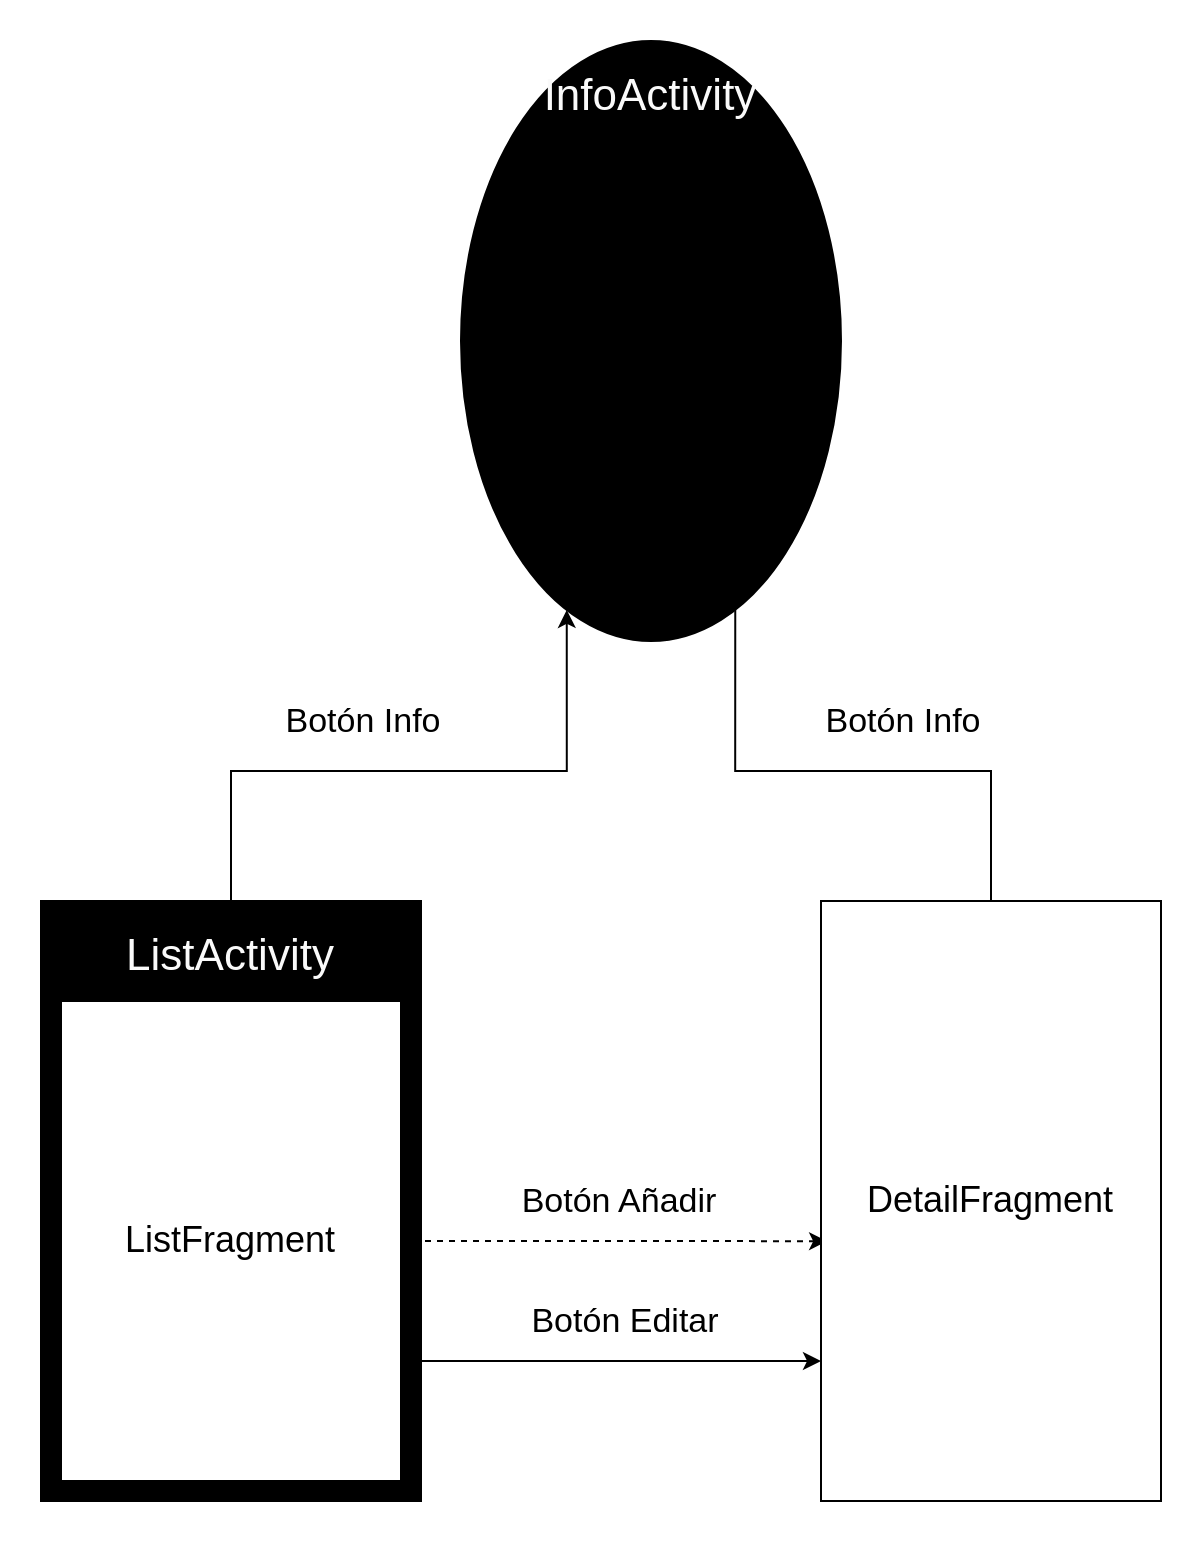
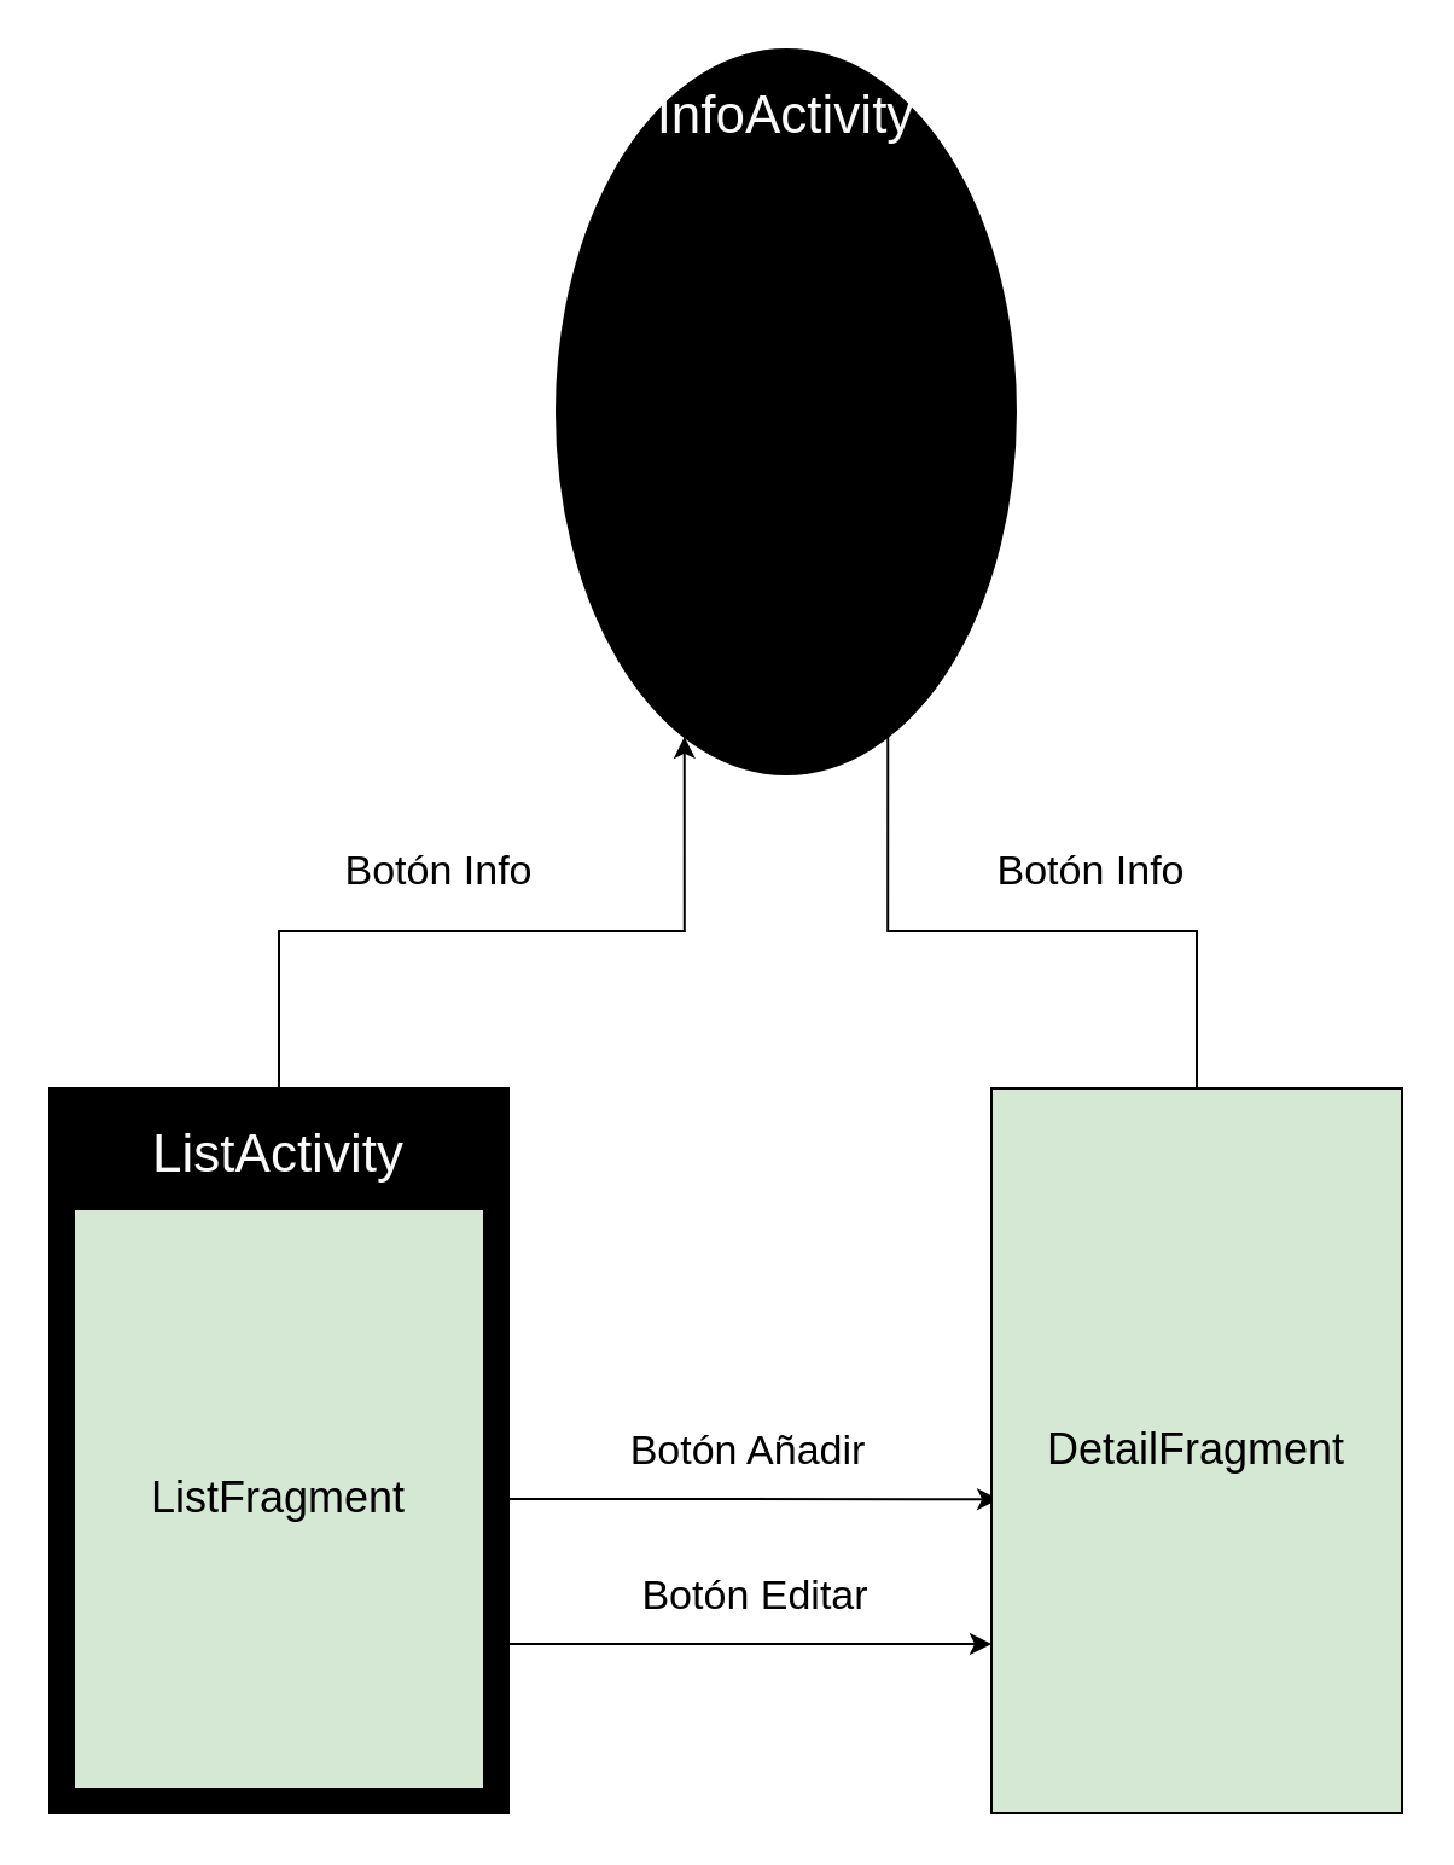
  <mxCell id="0" />
  <mxCell id="1" parent="0" />
  <mxCell id="2" style="edgeStyle=orthogonalEdgeStyle;rounded=0;orthogonalLoop=1;jettySize=auto;html=1;exitX=0.5;exitY=0;exitDx=0;exitDy=0;entryX=0.25;entryY=1;entryDx=0;entryDy=0;" edge="1" parent="1" source="3" target="9"><mxGeometry relative="1" as="geometry" /></mxCell>
  <mxCell id="3" value="&lt;font style=&quot;font-size: 22px;&quot;&gt;ListActivity&lt;/font&gt;&lt;div&gt;&lt;br&gt;&lt;br&gt;&lt;br&gt;&lt;br&gt;&lt;br&gt;&lt;/div&gt;&lt;div&gt;&lt;br&gt;&lt;/div&gt;&lt;div&gt;&lt;br&gt;&lt;/div&gt;&lt;div&gt;&lt;br&gt;&lt;/div&gt;&lt;div&gt;&lt;br&gt;&lt;/div&gt;&lt;div&gt;&lt;br&gt;&lt;/div&gt;&lt;div&gt;&lt;br&gt;&lt;/div&gt;&lt;div&gt;&lt;br&gt;&lt;/div&gt;&lt;div&gt;&lt;br&gt;&lt;/div&gt;&lt;div&gt;&lt;br&gt;&lt;/div&gt;&lt;div&gt;&lt;br&gt;&lt;/div&gt;&lt;div&gt;&lt;br&gt;&lt;/div&gt;&lt;div&gt;&lt;br&gt;&lt;/div&gt;" style="rounded=0;whiteSpace=wrap;html=1;fillColor=#000000;fontColor=#FAFAFA;" parent="1" vertex="1"><mxGeometry x="20" y="450" width="190" height="300" as="geometry" /></mxCell>
- <mxCell id="4" style="edgeStyle=orthogonalEdgeStyle;rounded=0;orthogonalLoop=1;jettySize=auto;html=1;exitX=1;exitY=0.5;exitDx=0;exitDy=0;entryX=0.018;entryY=0.567;entryDx=0;entryDy=0;entryPerimeter=0;dashed=1;" edge="1" parent="1" source="6" target="8"><mxGeometry relative="1" as="geometry"><mxPoint x="340" y="600" as="targetPoint" /></mxGeometry></mxCell>
+ <mxCell id="4" style="edgeStyle=orthogonalEdgeStyle;rounded=0;orthogonalLoop=1;jettySize=auto;html=1;exitX=1;exitY=0.5;exitDx=0;exitDy=0;entryX=0.018;entryY=0.567;entryDx=0;entryDy=0;entryPerimeter=0;" edge="1" parent="1" source="6" target="8"><mxGeometry relative="1" as="geometry"><mxPoint x="340" y="600" as="targetPoint" /></mxGeometry></mxCell>
  <mxCell id="5" value="&lt;font style=&quot;font-size: 17px;&quot;&gt;Botón Añadir&lt;/font&gt;" style="edgeLabel;html=1;align=center;verticalAlign=middle;resizable=0;points=[];" vertex="1" connectable="0" parent="4"><mxGeometry x="0.131" y="1" relative="1" as="geometry"><mxPoint x="-12" y="-19" as="offset" /></mxGeometry></mxCell>
- <mxCell id="6" value="&lt;font style=&quot;font-size: 18px;&quot;&gt;ListFragment&lt;/font&gt;" style="rounded=0;whiteSpace=wrap;html=1;" vertex="1" parent="1"><mxGeometry x="30" y="500" width="170" height="240" as="geometry" /></mxCell>
+ <mxCell id="6" value="&lt;font style=&quot;font-size: 18px;&quot;&gt;ListFragment&lt;/font&gt;" style="rounded=0;whiteSpace=wrap;html=1;fillColor=#d5e8d4;" vertex="1" parent="1"><mxGeometry x="30" y="500" width="170" height="240" as="geometry" /></mxCell>
  <mxCell id="7" style="edgeStyle=orthogonalEdgeStyle;rounded=0;orthogonalLoop=1;jettySize=auto;html=1;exitX=0.5;exitY=0;exitDx=0;exitDy=0;entryX=0.75;entryY=1;entryDx=0;entryDy=0;endArrow=none;" edge="1" parent="1" source="8" target="9"><mxGeometry relative="1" as="geometry" /></mxCell>
- <mxCell id="8" value="&lt;font style=&quot;font-size: 18px;&quot;&gt;DetailFragment&lt;/font&gt;" style="rounded=0;whiteSpace=wrap;html=1;" vertex="1" parent="1"><mxGeometry x="410" y="450" width="170" height="300" as="geometry" /></mxCell>
+ <mxCell id="8" value="&lt;font style=&quot;font-size: 18px;&quot;&gt;DetailFragment&lt;/font&gt;" style="rounded=0;whiteSpace=wrap;html=1;fillColor=#d5e8d4;" vertex="1" parent="1"><mxGeometry x="410" y="450" width="170" height="300" as="geometry" /></mxCell>
  <mxCell id="9" value="&lt;font style=&quot;font-size: 22px;&quot;&gt;InfoActivity&lt;/font&gt;&lt;div&gt;&lt;br&gt;&lt;br&gt;&lt;br&gt;&lt;br&gt;&lt;br&gt;&lt;/div&gt;&lt;div&gt;&lt;br&gt;&lt;/div&gt;&lt;div&gt;&lt;br&gt;&lt;/div&gt;&lt;div&gt;&lt;br&gt;&lt;/div&gt;&lt;div&gt;&lt;br&gt;&lt;/div&gt;&lt;div&gt;&lt;br&gt;&lt;/div&gt;&lt;div&gt;&lt;br&gt;&lt;/div&gt;&lt;div&gt;&lt;br&gt;&lt;/div&gt;&lt;div&gt;&lt;br&gt;&lt;/div&gt;&lt;div&gt;&lt;br&gt;&lt;/div&gt;&lt;div&gt;&lt;br&gt;&lt;/div&gt;&lt;div&gt;&lt;br&gt;&lt;/div&gt;&lt;div&gt;&lt;br&gt;&lt;/div&gt;" style="ellipse;whiteSpace=wrap;html=1;fillColor=#000000;fontColor=#FAFAFA;" vertex="1" parent="1"><mxGeometry x="230" y="20" width="190" height="300" as="geometry" /></mxCell>
  <mxCell id="10" style="edgeStyle=orthogonalEdgeStyle;rounded=0;orthogonalLoop=1;jettySize=auto;html=1;exitX=1;exitY=0.5;exitDx=0;exitDy=0;" edge="1" parent="1"><mxGeometry relative="1" as="geometry"><mxPoint x="410" y="680" as="targetPoint" /><mxPoint x="210" y="680" as="sourcePoint" /></mxGeometry></mxCell>
  <mxCell id="11" value="&lt;font style=&quot;font-size: 17px;&quot;&gt;Botón Editar&lt;/font&gt;" style="edgeLabel;html=1;align=center;verticalAlign=middle;resizable=0;points=[];" vertex="1" connectable="0" parent="10"><mxGeometry x="0.131" y="1" relative="1" as="geometry"><mxPoint x="-12" y="-19" as="offset" /></mxGeometry></mxCell>
  <mxCell id="12" value="&lt;font style=&quot;font-size: 17px;&quot;&gt;Botón Info&lt;/font&gt;" style="edgeLabel;html=1;align=center;verticalAlign=middle;resizable=0;points=[];" vertex="1" connectable="0" parent="1"><mxGeometry x="180.005" y="360.004" as="geometry" /></mxCell>
  <mxCell id="13" value="&lt;font style=&quot;font-size: 17px;&quot;&gt;Botón Info&lt;/font&gt;" style="edgeLabel;html=1;align=center;verticalAlign=middle;resizable=0;points=[];" vertex="1" connectable="0" parent="1"><mxGeometry x="450.005" y="360.004" as="geometry" /></mxCell>
